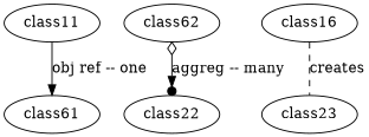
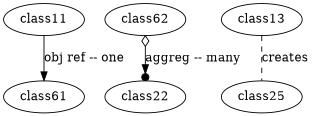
  digraph {
    rankdir=TB
    n1 [label=class61]
    class11
    n3 [label=class62]
    class22
-   class13 [label=class16]
-   class23
+   class13
+   class23 [label=class25]
    class11 -> n1 [label="obj ref -- one"]
    n3 -> class22 [arrowhead=dotnormal arrowtail=odiamond dir=both label="aggreg -- many"]
    class13 -> class23 [dir=none label=creates style=dashed]
  }
